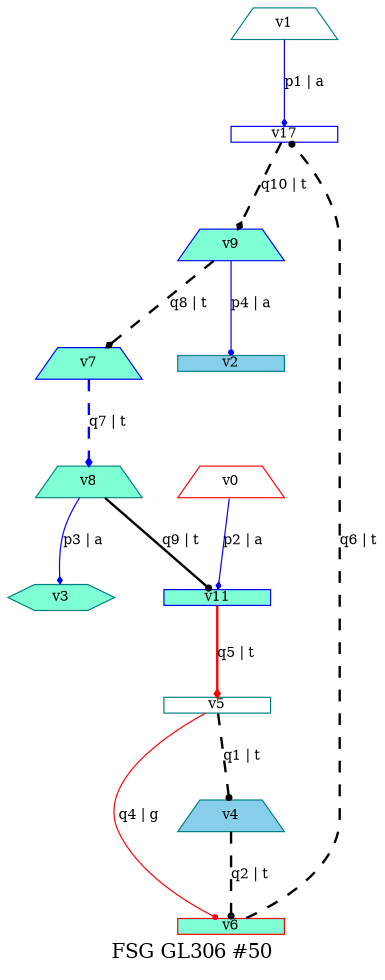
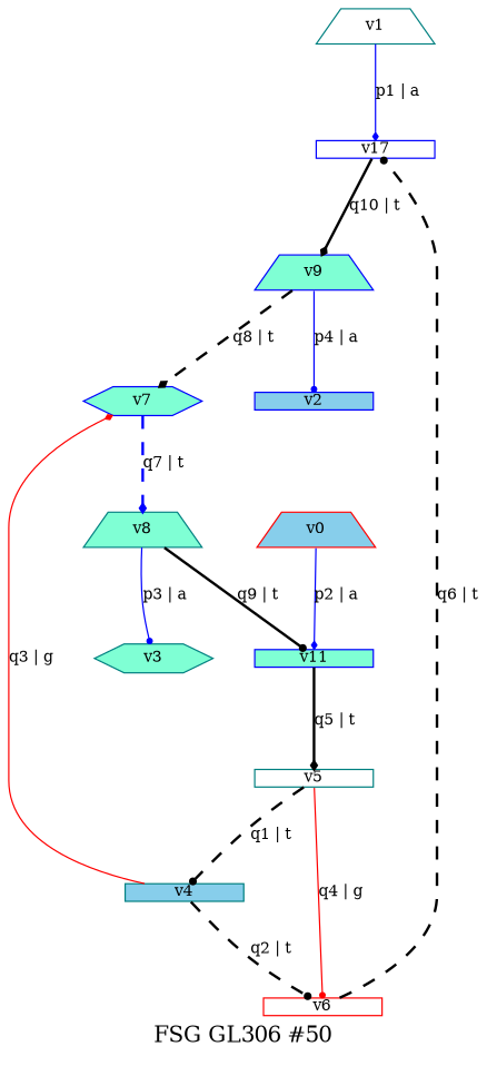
  digraph {
    fontsize=10
    label="FSG GL306 #50"
    noverlap=scale
    node [color=teal fillcolor=aquamarine fontsize=7 margin=0 penwidth=0.6 shape=box style=filled]
    edge [arrowhead=diamond arrowsize=0.3 color=black fontsize=7 penwidth=1.2 style=solid]
    v1 [fillcolor=white height=0.01 shape=trapezium]
    n2 [color=blue fillcolor=white height=0.01 label=v17]
    v9 [color=blue height=0.01 shape=trapezium]
-   v2 [fillcolor=skyblue height=0.01]
-   v7 [color=blue height=0.01 shape=trapezium]
-   v0 [color=red fillcolor=white height=0.01 shape=trapezium]
+   v2 [color=blue fillcolor=skyblue height=0.01]
+   v7 [color=blue height=0.01 shape=hexagon]
+   v0 [color=red fillcolor=skyblue height=0.01 shape=trapezium]
    v11 [color=blue height=0.01]
    v5 [fillcolor=white height=0.01]
-   v4 [fillcolor=skyblue height=0.01 shape=trapezium]
-   v6 [color=red height=0.01]
+   v4 [fillcolor=skyblue height=0.01]
+   v6 [color=red fillcolor=white height=0.01]
    v8 [height=0.01 shape=trapezium]
    v3 [height=0.01 shape=hexagon]
    v1 -> n2 [color=blue label="p1 | a" penwidth=0.6]
-   n2 -> v9 [label="q10 | t" style=dashed]
+   n2 -> v9 [label="q10 | t"]
    v9 -> v2 [arrowhead=dot color=blue label="p4 | a" penwidth=0.6]
    v9 -> v7 [label="q8 | t" style=dashed]
    v7 -> v8 [color=blue label="q7 | t" style=dashed]
    v0 -> v11 [color=blue label="p2 | a" penwidth=0.6]
-   v11 -> v5 [color=red label="q5 | t"]
+   v11 -> v5 [label="q5 | t"]
    v5 -> v4 [arrowhead=dot label="q1 | t" style=dashed]
    v5 -> v6 [arrowhead=dot color=red label="q4 | g" penwidth=0.6]
+   v4 -> v7 [color=red label="q3 | g" penwidth=0.6]
    v4 -> v6 [arrowhead=dot label="q2 | t" style=dashed]
    v6 -> n2 [arrowhead=dot label="q6 | t" style=dashed]
    v8 -> v11 [arrowhead=dot label="q9 | t"]
-   v8 -> v3 [color=blue label="p3 | a" penwidth=0.6]
+   v8 -> v3 [arrowhead=dot color=blue label="p3 | a" penwidth=0.6]
  }
